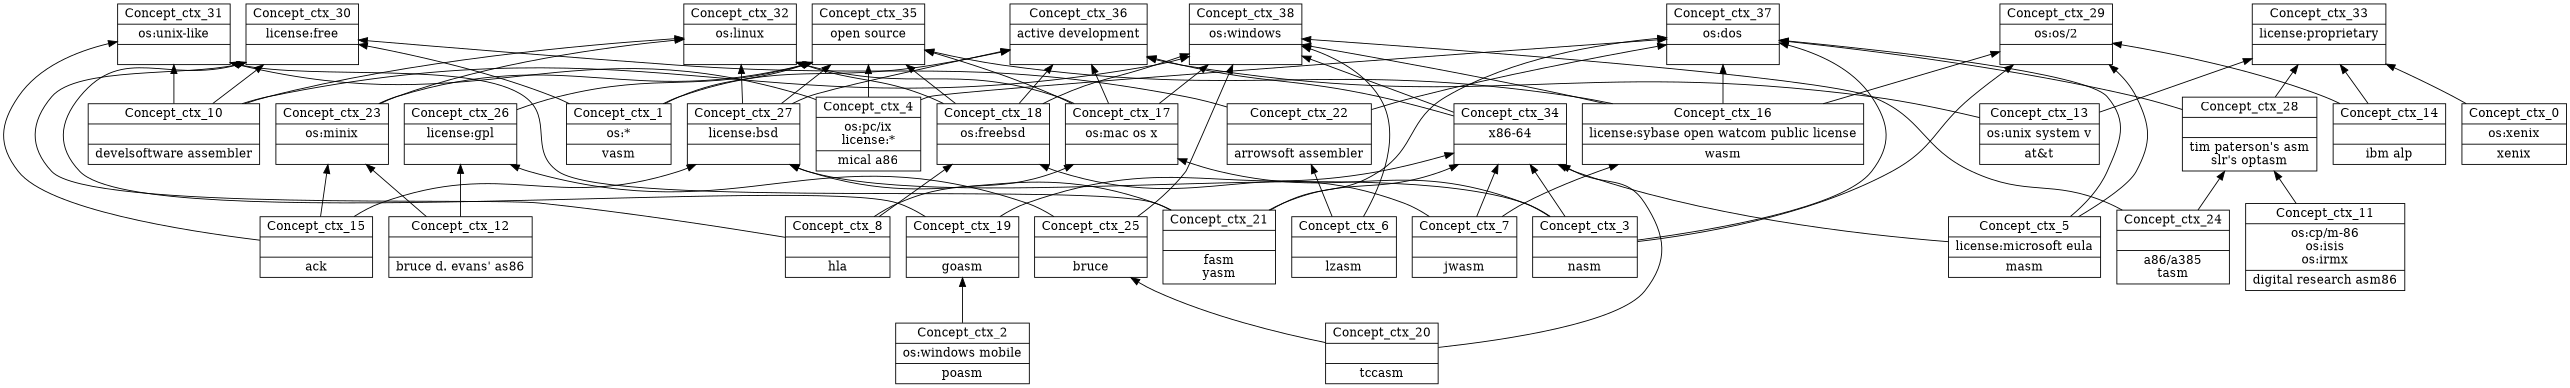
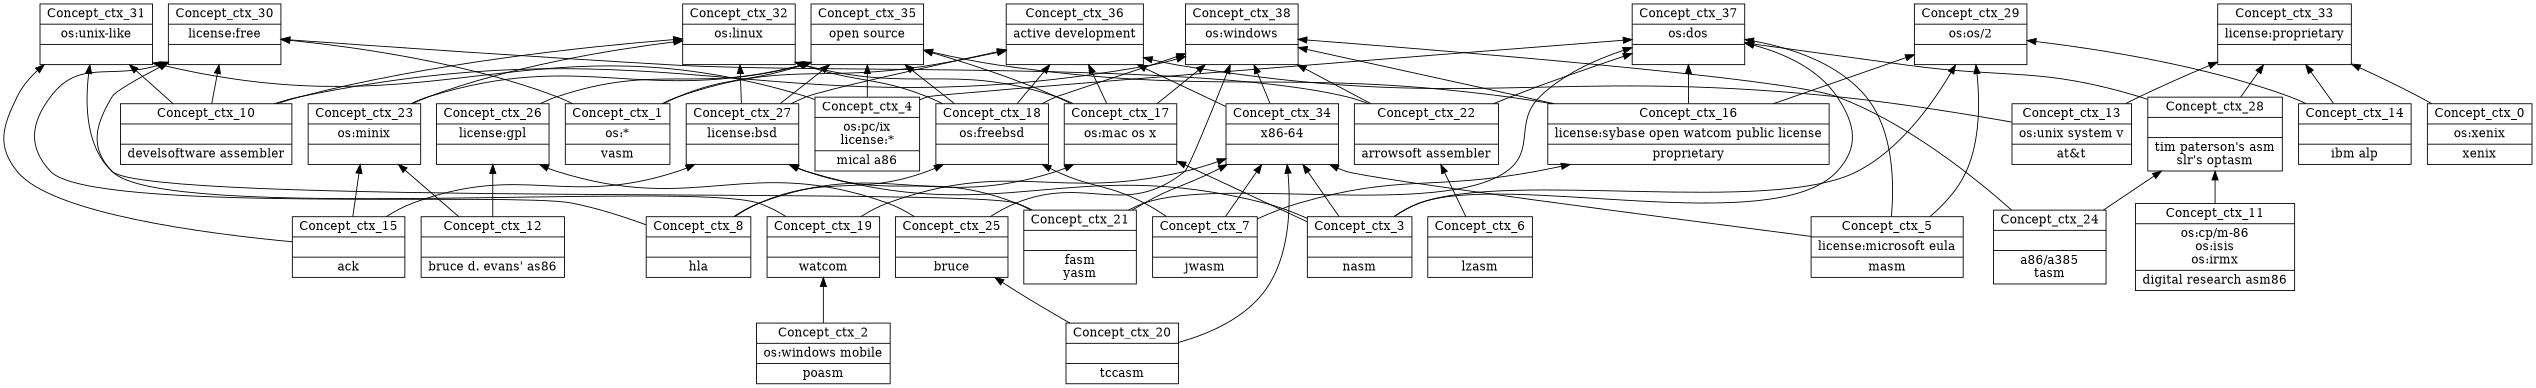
  digraph {
    rankdir=BT
    node [shape=record]
    n1 [label="{Concept_ctx_15||ack\n}"]
    n2 [label="{Concept_ctx_23|os:minix\n|}"]
    n3 [label="{Concept_ctx_27|license:bsd\n|}"]
    n4 [label="{Concept_ctx_31|os:unix-like\n|}"]
    n5 [label="{Concept_ctx_20||tccasm\n}"]
    n6 [label="{Concept_ctx_29|os:os/2\n|}"]
    n7 [label="{Concept_ctx_37|os:dos\n|}"]
    n8 [label="{Concept_ctx_13|os:unix system v\n|at&t\n}"]
    n9 [label="{Concept_ctx_33|license:proprietary\n|}"]
    n10 [label="{Concept_ctx_36|active development\n|}"]
    n11 [label="{Concept_ctx_11|os:cp/m-86\nos:isis\nos:irmx\n|digital research asm86\n}"]
    n12 [label="{Concept_ctx_28||tim paterson's asm\nslr's optasm\n}"]
    n13 [label="{Concept_ctx_7||jwasm\n}"]
    n14 [label="{Concept_ctx_18|os:freebsd\n|}"]
-   n15 [label="{Concept_ctx_16|license:sybase open watcom public license\n|wasm\n}"]
+   n15 [label="{Concept_ctx_16|license:sybase open watcom public license\n|proprietary\n}"]
    n16 [label="{Concept_ctx_34|x86-64\n|}"]
    n17 [label="{Concept_ctx_3||nasm\n}"]
    n18 [label="{Concept_ctx_17|os:mac os x\n|}"]
    n19 [label="{Concept_ctx_8||hla\n}"]
    n20 [label="{Concept_ctx_30|license:free\n|}"]
    n21 [label="{Concept_ctx_4|os:pc/ix\nlicense:*\n|mical a86\n}"]
    n22 [label="{Concept_ctx_35|open source\n|}"]
    n23 [label="{Concept_ctx_2|os:windows mobile\n|poasm\n}"]
-   n24 [label="{Concept_ctx_19||goasm\n}"]
+   n24 [label="{Concept_ctx_19||watcom\n}"]
    n25 [label="{Concept_ctx_1|os:*\n|vasm\n}"]
    n26 [label="{Concept_ctx_0|os:xenix\n|xenix\n}"]
    n27 [label="{Concept_ctx_14||ibm alp\n}"]
    n28 [label="{Concept_ctx_10||develsoftware assembler\n}"]
    n29 [label="{Concept_ctx_32|os:linux\n|}"]
    n30 [label="{Concept_ctx_38|os:windows\n|}"]
    n31 [label="{Concept_ctx_6||lzasm\n}"]
    n32 [label="{Concept_ctx_22||arrowsoft assembler\n}"]
    n33 [label="{Concept_ctx_12||bruce d. evans' as86\n}"]
    n34 [label="{Concept_ctx_26|license:gpl\n|}"]
    n35 [label="{Concept_ctx_5|license:microsoft eula\n|masm\n}"]
    n36 [label="{Concept_ctx_21||fasm\nyasm\n}"]
    n37 [label="{Concept_ctx_24||a86/a385\ntasm\n}"]
    n38 [label="{Concept_ctx_25||bruce\n}"]
    subgraph sub_1 {
      label=ctx
      n1
      n2
      n3
      n4
      n5
      n6
      n7
      n8
      n9
      n10
      n11
      n12
      n13
      n14
      n15
      n16
      n17
      n18
      n19
      n20
      n21
      n22
      n23
      n24
      n25
      n26
      n27
      n28
      n29
      n30
      n31
      n32
      n33
      n34
      n35
      n36
      n37
      n38
    }
    n1 -> n2
    n1 -> n3
    n1 -> n4
    n2 -> n22
    n2 -> n29
    n3 -> n10
    n3 -> n22
    n3 -> n29
    n5 -> n16
    n5 -> n38
    n8 -> n9
    n8 -> n10
    n11 -> n12
    n12 -> n7
    n12 -> n9
    n13 -> n14
    n13 -> n15
    n13 -> n16
    n14 -> n10
    n14 -> n22
    n14 -> n29
    n14 -> n30
    n15 -> n6
    n15 -> n7
    n15 -> n22
    n15 -> n30
    n16 -> n10
    n16 -> n30
    n17 -> n3
    n17 -> n6
    n17 -> n7
    n17 -> n16
    n17 -> n18
    n18 -> n10
    n18 -> n22
    n18 -> n29
    n18 -> n30
    n19 -> n14
    n19 -> n18
    n19 -> n20
    n21 -> n4
    n21 -> n7
    n21 -> n22
    n23 -> n24
    n24 -> n16
    n24 -> n20
    n25 -> n10
    n25 -> n20
    n25 -> n22
    n26 -> n9
    n27 -> n6
    n27 -> n9
    n28 -> n4
    n28 -> n20
    n28 -> n29
    n28 -> n30
-   n31 -> n30
+   n32 -> n30
    n31 -> n32
    n32 -> n7
    n32 -> n20
    n33 -> n2
    n33 -> n34
    n34 -> n22
    n35 -> n6
    n35 -> n7
    n35 -> n16
    n36 -> n3
    n36 -> n4
    n36 -> n7
    n36 -> n16
    n37 -> n12
    n37 -> n30
    n38 -> n30
    n38 -> n34
  }
